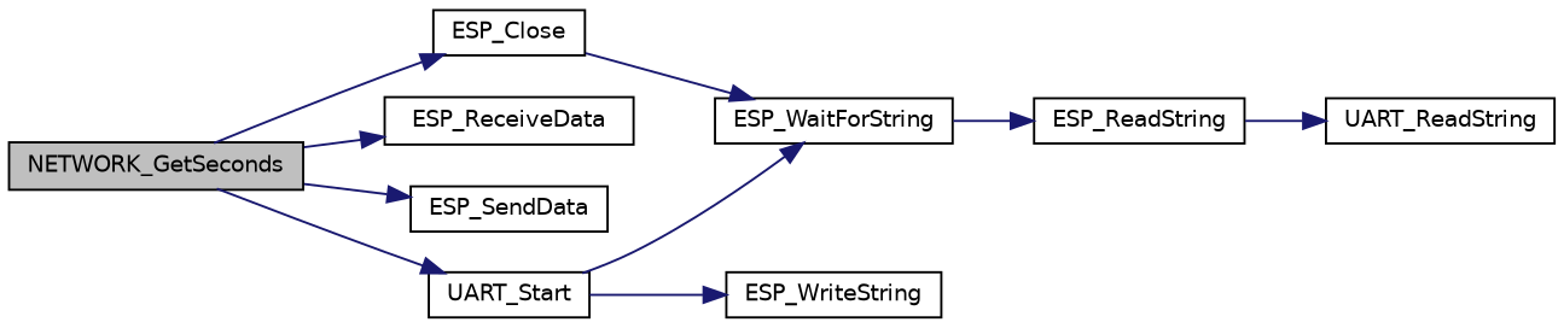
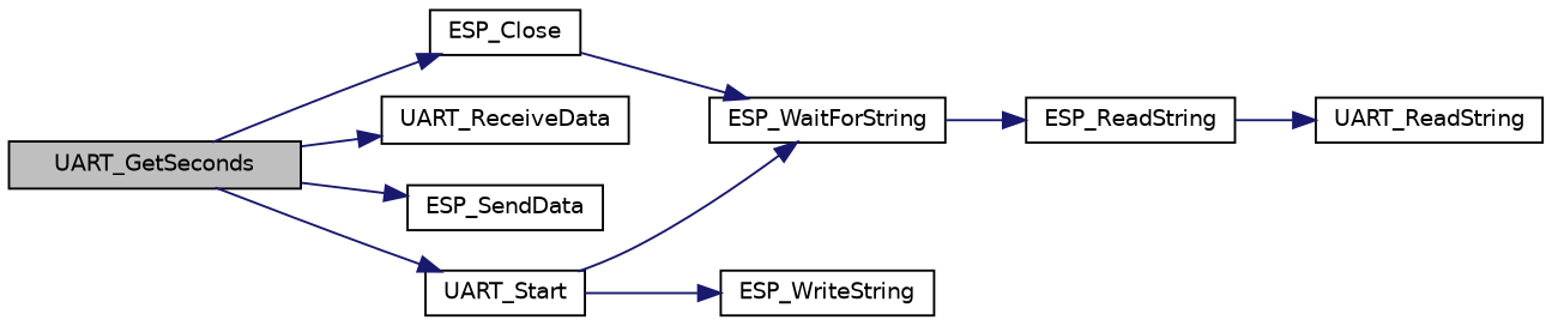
  digraph {
    rankdir=LR
    node [color=black fillcolor=white fontname=Helvetica fontsize=10 shape=record style=filled]
    edge [color=midnightblue fontname=Helvetica fontsize=10 labelfontname=Helvetica labelfontsize=10 style=solid]
-   n1 [fillcolor=grey75 fontcolor=black height=0.2 label=NETWORK_GetSeconds width=0.4]
+   n1 [fillcolor=grey75 fontcolor=black height=0.2 label=UART_GetSeconds width=0.4]
    n2 [height=0.2 label=ESP_Close width=0.4]
-   n3 [height=0.2 label=ESP_ReceiveData width=0.4]
+   n3 [height=0.2 label=UART_ReceiveData width=0.4]
    n4 [height=0.2 label=ESP_SendData width=0.4]
    n5 [height=0.2 label=UART_Start width=0.4]
    n6 [height=0.2 label=ESP_WaitForString width=0.4]
    n7 [height=0.2 label=ESP_WriteString width=0.4]
    n8 [height=0.2 label=ESP_ReadString width=0.4]
    n9 [height=0.2 label=UART_ReadString width=0.4]
    n1 -> n2
    n1 -> n3
    n1 -> n4
    n1 -> n5
    n2 -> n6
    n5 -> n6
    n5 -> n7
    n6 -> n8
    n8 -> n9
  }
